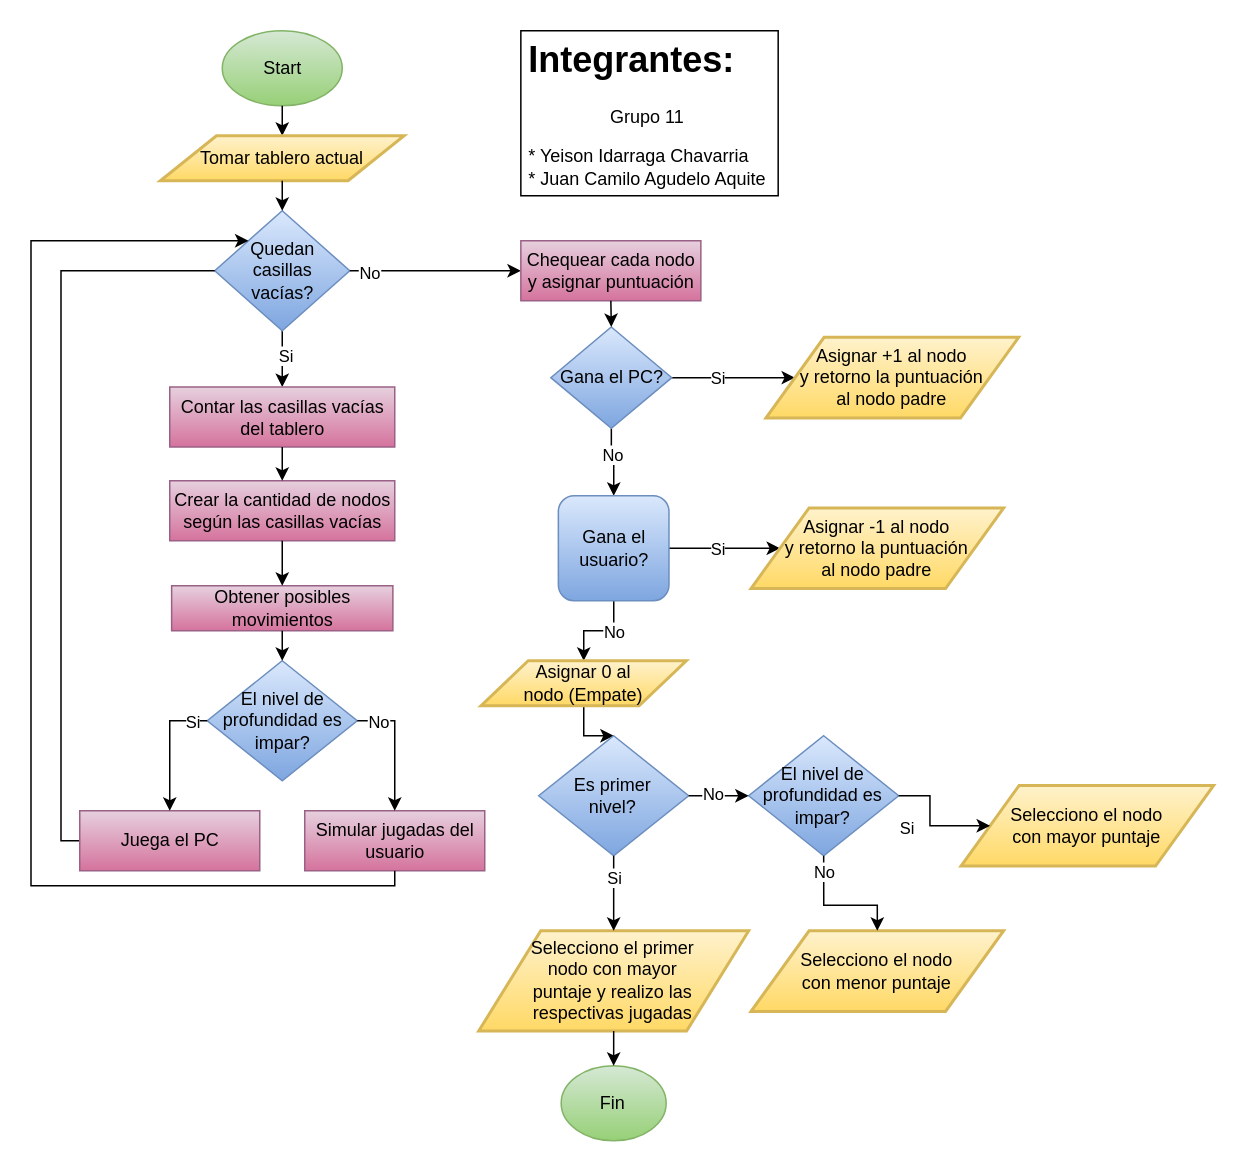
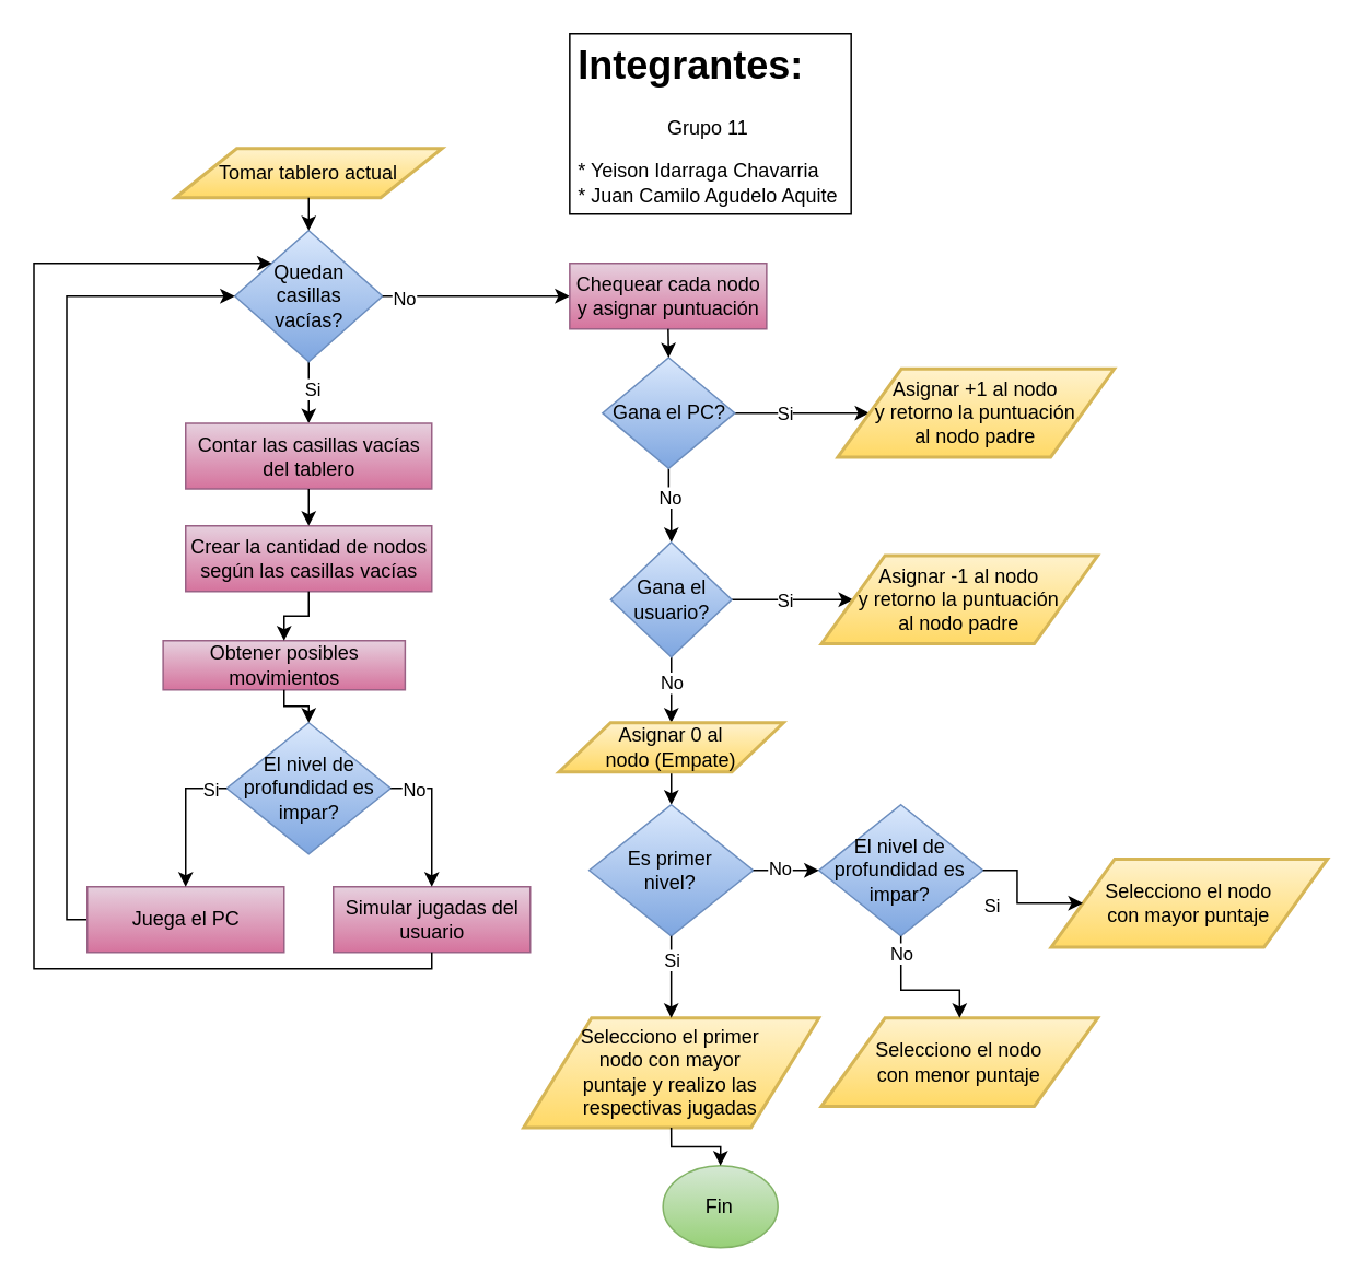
  <mxCell id="0" />
  <mxCell id="1" parent="0" />
- <mxCell id="2" value="Start" style="ellipse;whiteSpace=wrap;html=1;fillColor=#d5e8d4;strokeColor=#82b366;gradientColor=#97d077;rounded=0;" vertex="1" parent="1"><mxGeometry x="147.5" y="20" width="80" height="50" as="geometry" /></mxCell>
  <mxCell id="3" value="" style="edgeStyle=orthogonalEdgeStyle;rounded=0;orthogonalLoop=1;jettySize=auto;html=1;entryX=0.5;entryY=0;entryDx=0;entryDy=0;" edge="1" parent="1" source="5" target="34"><mxGeometry relative="1" as="geometry" /></mxCell>
  <mxCell id="4" value="Si" style="edgeLabel;html=1;align=center;verticalAlign=middle;resizable=0;points=[];rounded=0;" connectable="0" vertex="1" parent="3"><mxGeometry x="-0.227" y="2" relative="1" as="geometry"><mxPoint as="offset" /></mxGeometry></mxCell>
  <mxCell id="5" value="Quedan &lt;br&gt;casillas &lt;br&gt;vacías?" style="rhombus;whiteSpace=wrap;html=1;fillColor=#dae8fc;strokeColor=#6c8ebf;gradientColor=#7ea6e0;rounded=0;" vertex="1" parent="1"><mxGeometry x="142.5" y="140" width="90" height="80" as="geometry" /></mxCell>
- <mxCell id="6" value="Obtener posibles movimientos" style="rounded=0;whiteSpace=wrap;html=1;fillColor=#e6d0de;strokeColor=#996185;gradientColor=#d5739d;" vertex="1" parent="1"><mxGeometry x="113.75" y="390" width="147.5" height="30" as="geometry" /></mxCell>
- <mxCell id="7" value="" style="endArrow=none;html=1;rounded=0;edgeStyle=orthogonalEdgeStyle;entryX=0;entryY=0.5;entryDx=0;entryDy=0;exitX=0;exitY=0.5;exitDx=0;exitDy=0;" edge="1" parent="1" source="11" target="5"><mxGeometry width="50" height="50" relative="1" as="geometry"><mxPoint x="110" y="670" as="sourcePoint" /><mxPoint x="-10" y="200" as="targetPoint" /><Array as="points"><mxPoint x="40" y="560" /><mxPoint x="40" y="180" /></Array></mxGeometry></mxCell>
+ <mxCell id="6" value="Obtener posibles movimientos" style="rounded=0;whiteSpace=wrap;html=1;fillColor=#e6d0de;strokeColor=#996185;gradientColor=#d5739d;" vertex="1" parent="1"><mxGeometry x="98.75" y="390" width="147.5" height="30" as="geometry" /></mxCell>
+ <mxCell id="7" value="" style="endArrow=classic;html=1;rounded=0;edgeStyle=orthogonalEdgeStyle;entryX=0;entryY=0.5;entryDx=0;entryDy=0;exitX=0;exitY=0.5;exitDx=0;exitDy=0;" edge="1" parent="1" source="11" target="5"><mxGeometry width="50" height="50" relative="1" as="geometry"><mxPoint x="110" y="670" as="sourcePoint" /><mxPoint x="-10" y="200" as="targetPoint" /><Array as="points"><mxPoint x="40" y="560" /><mxPoint x="40" y="180" /></Array></mxGeometry></mxCell>
  <mxCell id="8" value="El nivel de profundidad es impar?" style="rhombus;whiteSpace=wrap;html=1;fillColor=#dae8fc;strokeColor=#6c8ebf;gradientColor=#7ea6e0;rounded=0;" vertex="1" parent="1"><mxGeometry x="137.5" y="440" width="100" height="80" as="geometry" /></mxCell>
  <mxCell id="9" value="" style="endArrow=classic;html=1;rounded=0;exitX=1;exitY=0.5;exitDx=0;exitDy=0;edgeStyle=orthogonalEdgeStyle;entryX=0;entryY=0.5;entryDx=0;entryDy=0;" edge="1" parent="1" source="5" target="39"><mxGeometry width="50" height="50" relative="1" as="geometry"><mxPoint x="300" y="230" as="sourcePoint" /><mxPoint x="530" y="180" as="targetPoint" /></mxGeometry></mxCell>
  <mxCell id="10" value="No" style="edgeLabel;html=1;align=center;verticalAlign=middle;resizable=0;points=[];" connectable="0" vertex="1" parent="9"><mxGeometry x="-0.768" y="-1" relative="1" as="geometry"><mxPoint as="offset" /></mxGeometry></mxCell>
  <mxCell id="11" value="Juega el PC" style="rounded=0;whiteSpace=wrap;html=1;fillColor=#e6d0de;strokeColor=#996185;gradientColor=#d5739d;" vertex="1" parent="1"><mxGeometry x="52.5" y="540" width="120" height="40" as="geometry" /></mxCell>
  <mxCell id="12" value="Simular jugadas del usuario" style="rounded=0;whiteSpace=wrap;html=1;fillColor=#e6d0de;strokeColor=#996185;gradientColor=#d5739d;" vertex="1" parent="1"><mxGeometry x="202.5" y="540" width="120" height="40" as="geometry" /></mxCell>
  <mxCell id="13" value="" style="endArrow=classic;html=1;rounded=0;exitX=0;exitY=0.5;exitDx=0;exitDy=0;entryX=0.5;entryY=0;entryDx=0;entryDy=0;edgeStyle=orthogonalEdgeStyle;" edge="1" parent="1" source="8" target="11"><mxGeometry width="50" height="50" relative="1" as="geometry"><mxPoint x="62.5" y="530" as="sourcePoint" /><mxPoint x="112.5" y="480" as="targetPoint" /></mxGeometry></mxCell>
  <mxCell id="14" value="Si" style="edgeLabel;html=1;align=center;verticalAlign=middle;resizable=0;points=[];rounded=0;" connectable="0" vertex="1" parent="13"><mxGeometry x="-0.771" y="-3" relative="1" as="geometry"><mxPoint y="3" as="offset" /></mxGeometry></mxCell>
  <mxCell id="15" value="" style="endArrow=classic;html=1;rounded=0;exitX=1;exitY=0.5;exitDx=0;exitDy=0;entryX=0.5;entryY=0;entryDx=0;entryDy=0;edgeStyle=orthogonalEdgeStyle;" edge="1" parent="1" source="8" target="12"><mxGeometry width="50" height="50" relative="1" as="geometry"><mxPoint x="272.5" y="470" as="sourcePoint" /><mxPoint x="212.5" y="548" as="targetPoint" /></mxGeometry></mxCell>
  <mxCell id="16" value="No" style="edgeLabel;html=1;align=center;verticalAlign=middle;resizable=0;points=[];rounded=0;" connectable="0" vertex="1" parent="15"><mxGeometry x="-0.661" y="-3" relative="1" as="geometry"><mxPoint y="-3" as="offset" /></mxGeometry></mxCell>
  <mxCell id="17" value="" style="edgeStyle=orthogonalEdgeStyle;rounded=0;orthogonalLoop=1;jettySize=auto;html=1;entryX=0;entryY=0.5;entryDx=0;entryDy=0;" edge="1" parent="1" source="21" target="23"><mxGeometry relative="1" as="geometry" /></mxCell>
  <mxCell id="18" value="Si" style="edgeLabel;html=1;align=center;verticalAlign=middle;resizable=0;points=[];rounded=0;" connectable="0" vertex="1" parent="17"><mxGeometry x="0.267" relative="1" as="geometry"><mxPoint x="-22" as="offset" /></mxGeometry></mxCell>
  <mxCell id="19" value="" style="edgeStyle=orthogonalEdgeStyle;rounded=0;orthogonalLoop=1;jettySize=auto;html=1;" edge="1" parent="1" source="21" target="28"><mxGeometry relative="1" as="geometry" /></mxCell>
  <mxCell id="20" value="No" style="edgeLabel;html=1;align=center;verticalAlign=middle;resizable=0;points=[];rounded=0;" connectable="0" vertex="1" parent="19"><mxGeometry x="-0.22" y="1" relative="1" as="geometry"><mxPoint as="offset" /></mxGeometry></mxCell>
  <mxCell id="21" value="Gana el PC?" style="rhombus;whiteSpace=wrap;html=1;fillColor=#dae8fc;strokeColor=#6c8ebf;gradientColor=#7ea6e0;rounded=0;" vertex="1" parent="1"><mxGeometry x="366.57" y="217.5" width="80.63" height="67.5" as="geometry" /></mxCell>
  <mxCell id="22" value="" style="endArrow=classic;html=1;rounded=0;edgeStyle=orthogonalEdgeStyle;exitX=0.5;exitY=1;exitDx=0;exitDy=0;entryX=0;entryY=0;entryDx=0;entryDy=0;" edge="1" parent="1" source="12" target="5"><mxGeometry width="50" height="50" relative="1" as="geometry"><mxPoint x="420" y="340" as="sourcePoint" /><mxPoint x="200" y="610" as="targetPoint" /><Array as="points"><mxPoint x="263" y="590" /><mxPoint x="20" y="590" /><mxPoint x="20" y="160" /></Array></mxGeometry></mxCell>
  <mxCell id="23" value="Asignar +1 al nodo&lt;br&gt;y retorno la puntuación &lt;br&gt;al nodo padre" style="shape=parallelogram;html=1;strokeWidth=2;perimeter=parallelogramPerimeter;whiteSpace=wrap;rounded=0;arcSize=12;size=0.23;fillColor=#fff2cc;gradientColor=#ffd966;strokeColor=#d6b656;" vertex="1" parent="1"><mxGeometry x="510" y="224.38" width="168.43" height="53.75" as="geometry" /></mxCell>
  <mxCell id="24" value="" style="edgeStyle=orthogonalEdgeStyle;rounded=0;orthogonalLoop=1;jettySize=auto;html=1;entryX=0;entryY=0.5;entryDx=0;entryDy=0;" edge="1" parent="1" source="28" target="43"><mxGeometry relative="1" as="geometry"><mxPoint x="493.82" y="365" as="targetPoint" /></mxGeometry></mxCell>
  <mxCell id="25" value="Si" style="edgeLabel;html=1;align=center;verticalAlign=middle;resizable=0;points=[];rounded=0;" connectable="0" vertex="1" parent="24"><mxGeometry x="-0.017" y="2" relative="1" as="geometry"><mxPoint x="-4" y="2" as="offset" /></mxGeometry></mxCell>
  <mxCell id="26" value="" style="edgeStyle=orthogonalEdgeStyle;rounded=0;orthogonalLoop=1;jettySize=auto;html=1;" edge="1" parent="1" source="28" target="30"><mxGeometry relative="1" as="geometry" /></mxCell>
  <mxCell id="27" value="No" style="edgeLabel;html=1;align=center;verticalAlign=middle;resizable=0;points=[];rounded=0;" connectable="0" vertex="1" parent="26"><mxGeometry x="-0.525" relative="1" as="geometry"><mxPoint y="6" as="offset" /></mxGeometry></mxCell>
- <mxCell id="28" value="Gana el usuario?" style="whiteSpace=wrap;html=1;fillColor=#dae8fc;strokeColor=#6c8ebf;gradientColor=#7ea6e0;rounded=1;" vertex="1" parent="1"><mxGeometry x="371.57" y="330" width="73.75" height="70" as="geometry" /></mxCell>
+ <mxCell id="28" value="Gana el usuario?" style="rhombus;whiteSpace=wrap;html=1;fillColor=#dae8fc;strokeColor=#6c8ebf;gradientColor=#7ea6e0;rounded=0;" vertex="1" parent="1"><mxGeometry x="371.57" y="330" width="73.75" height="70" as="geometry" /></mxCell>
  <mxCell id="29" value="" style="edgeStyle=orthogonalEdgeStyle;rounded=0;orthogonalLoop=1;jettySize=auto;html=1;entryX=0.5;entryY=0;entryDx=0;entryDy=0;" edge="1" parent="1" source="30" target="47"><mxGeometry relative="1" as="geometry"><mxPoint x="409" y="530" as="targetPoint" /></mxGeometry></mxCell>
- <mxCell id="30" value="Asignar 0 al &lt;br&gt;nodo (Empate)" style="shape=parallelogram;html=1;strokeWidth=2;perimeter=parallelogramPerimeter;whiteSpace=wrap;rounded=0;arcSize=12;size=0.23;fillColor=#fff2cc;gradientColor=#ffd966;strokeColor=#d6b656;" vertex="1" parent="1"><mxGeometry x="320" y="440" width="136.88" height="30" as="geometry" /></mxCell>
- <mxCell id="31" value="Fin" style="ellipse;whiteSpace=wrap;html=1;fillColor=#d5e8d4;strokeColor=#82b366;gradientColor=#97d077;rounded=0;" vertex="1" parent="1"><mxGeometry x="373.45" y="710" width="70" height="50" as="geometry" /></mxCell>
- <mxCell id="32" value="" style="edgeStyle=orthogonalEdgeStyle;rounded=0;orthogonalLoop=1;jettySize=auto;html=1;entryX=0.5;entryY=0;entryDx=0;entryDy=0;exitX=0.5;exitY=1;exitDx=0;exitDy=0;" edge="1" parent="1" source="2" target="33"><mxGeometry relative="1" as="geometry"><mxPoint x="197.5" y="50" as="sourcePoint" /><mxPoint x="187.5" y="10" as="targetPoint" /></mxGeometry></mxCell>
+ <mxCell id="30" value="Asignar 0 al &lt;br&gt;nodo (Empate)" style="shape=parallelogram;html=1;strokeWidth=2;perimeter=parallelogramPerimeter;whiteSpace=wrap;rounded=0;arcSize=12;size=0.23;fillColor=#fff2cc;gradientColor=#ffd966;strokeColor=#d6b656;" vertex="1" parent="1"><mxGeometry x="340" y="440" width="136.88" height="30" as="geometry" /></mxCell>
+ <mxCell id="31" value="Fin" style="ellipse;whiteSpace=wrap;html=1;fillColor=#d5e8d4;strokeColor=#82b366;gradientColor=#97d077;rounded=0;" vertex="1" parent="1"><mxGeometry x="403.45" y="710" width="70" height="50" as="geometry" /></mxCell>
  <mxCell id="33" value="Tomar tablero actual" style="shape=parallelogram;html=1;strokeWidth=2;perimeter=parallelogramPerimeter;whiteSpace=wrap;rounded=0;arcSize=12;size=0.23;fillColor=#fff2cc;gradientColor=#ffd966;strokeColor=#d6b656;" vertex="1" parent="1"><mxGeometry x="106.25" y="90" width="162.5" height="30" as="geometry" /></mxCell>
  <mxCell id="34" value="Contar las casillas vacías del tablero" style="rounded=0;whiteSpace=wrap;html=1;fillColor=#e6d0de;strokeColor=#996185;gradientColor=#d5739d;" vertex="1" parent="1"><mxGeometry x="112.5" y="257.5" width="150" height="40" as="geometry" /></mxCell>
  <mxCell id="35" value="" style="edgeStyle=orthogonalEdgeStyle;rounded=0;orthogonalLoop=1;jettySize=auto;html=1;exitX=0.5;exitY=1;exitDx=0;exitDy=0;entryX=0.5;entryY=0;entryDx=0;entryDy=0;" edge="1" parent="1" source="33" target="5"><mxGeometry relative="1" as="geometry"><mxPoint x="200" y="40" as="sourcePoint" /><mxPoint x="490" y="90" as="targetPoint" /></mxGeometry></mxCell>
  <mxCell id="36" value="Crear la cantidad de nodos según las casillas vacías" style="rounded=0;whiteSpace=wrap;html=1;fillColor=#e6d0de;strokeColor=#996185;gradientColor=#d5739d;" vertex="1" parent="1"><mxGeometry x="112.5" y="320" width="150" height="40" as="geometry" /></mxCell>
  <mxCell id="37" value="" style="endArrow=classic;html=1;rounded=0;exitX=0.5;exitY=1;exitDx=0;exitDy=0;entryX=0.5;entryY=0;entryDx=0;entryDy=0;edgeStyle=orthogonalEdgeStyle;" edge="1" parent="1" source="34" target="36"><mxGeometry width="50" height="50" relative="1" as="geometry"><mxPoint x="232.5" y="235" as="sourcePoint" /><mxPoint x="487.5" y="245" as="targetPoint" /></mxGeometry></mxCell>
  <mxCell id="38" value="" style="endArrow=classic;html=1;rounded=0;entryX=0.5;entryY=0;entryDx=0;entryDy=0;edgeStyle=orthogonalEdgeStyle;exitX=0.5;exitY=1;exitDx=0;exitDy=0;" edge="1" parent="1" source="6" target="8"><mxGeometry width="50" height="50" relative="1" as="geometry"><mxPoint x="260" y="410" as="sourcePoint" /><mxPoint x="397.5" y="490" as="targetPoint" /></mxGeometry></mxCell>
  <mxCell id="39" value="Chequear cada nodo y asignar puntuación" style="rounded=0;whiteSpace=wrap;html=1;fillColor=#e6d0de;strokeColor=#996185;gradientColor=#d5739d;" vertex="1" parent="1"><mxGeometry x="346.57" y="160" width="120" height="40" as="geometry" /></mxCell>
  <mxCell id="40" value="" style="endArrow=classic;html=1;rounded=0;edgeStyle=orthogonalEdgeStyle;exitX=0.5;exitY=1;exitDx=0;exitDy=0;entryX=0.5;entryY=0;entryDx=0;entryDy=0;" edge="1" parent="1" source="39" target="21"><mxGeometry width="50" height="50" relative="1" as="geometry"><mxPoint x="249.57" y="540" as="sourcePoint" /><mxPoint x="206.57" y="640" as="targetPoint" /></mxGeometry></mxCell>
  <mxCell id="41" value="" style="endArrow=classic;html=1;rounded=0;edgeStyle=orthogonalEdgeStyle;exitX=0.5;exitY=1;exitDx=0;exitDy=0;entryX=0.5;entryY=0;entryDx=0;entryDy=0;" edge="1" parent="1" source="36" target="6"><mxGeometry width="50" height="50" relative="1" as="geometry"><mxPoint x="123" y="590" as="sourcePoint" /><mxPoint x="80" y="380" as="targetPoint" /></mxGeometry></mxCell>
  <mxCell id="42" value="El nivel de profundidad es impar?" style="rhombus;whiteSpace=wrap;html=1;fillColor=#dae8fc;strokeColor=#6c8ebf;gradientColor=#7ea6e0;rounded=0;" vertex="1" parent="1"><mxGeometry x="498.45" y="489.99" width="100" height="80" as="geometry" /></mxCell>
  <mxCell id="43" value="Asignar -1 al nodo&lt;br&gt;y retorno la puntuación &lt;br&gt;al nodo padre" style="shape=parallelogram;html=1;strokeWidth=2;perimeter=parallelogramPerimeter;whiteSpace=wrap;rounded=0;arcSize=12;size=0.23;fillColor=#fff2cc;gradientColor=#ffd966;strokeColor=#d6b656;" vertex="1" parent="1"><mxGeometry x="500" y="338.13" width="168.43" height="53.75" as="geometry" /></mxCell>
  <mxCell id="44" value="Selecciono el nodo &lt;br&gt;con mayor puntaje" style="shape=parallelogram;html=1;strokeWidth=2;perimeter=parallelogramPerimeter;whiteSpace=wrap;rounded=0;arcSize=12;size=0.23;fillColor=#fff2cc;gradientColor=#ffd966;strokeColor=#d6b656;" vertex="1" parent="1"><mxGeometry x="640" y="523.13" width="168.43" height="53.75" as="geometry" /></mxCell>
  <mxCell id="45" value="" style="edgeStyle=orthogonalEdgeStyle;rounded=0;orthogonalLoop=1;jettySize=auto;html=1;entryX=0;entryY=0.5;entryDx=0;entryDy=0;exitX=1;exitY=0.5;exitDx=0;exitDy=0;" edge="1" parent="1" source="42" target="44"><mxGeometry relative="1" as="geometry"><mxPoint x="756.55" y="445" as="sourcePoint" /><mxPoint x="830.55" y="445" as="targetPoint" /></mxGeometry></mxCell>
  <mxCell id="46" value="Si" style="edgeLabel;html=1;align=center;verticalAlign=middle;resizable=0;points=[];rounded=0;" connectable="0" vertex="1" parent="45"><mxGeometry x="-0.017" y="2" relative="1" as="geometry"><mxPoint x="-18" y="2" as="offset" /></mxGeometry></mxCell>
  <mxCell id="47" value="Es primer &lt;br&gt;nivel?" style="rhombus;whiteSpace=wrap;html=1;fillColor=#dae8fc;strokeColor=#6c8ebf;gradientColor=#7ea6e0;rounded=0;" vertex="1" parent="1"><mxGeometry x="358.45" y="490" width="100" height="80" as="geometry" /></mxCell>
  <mxCell id="48" value="Selecciono el primer &lt;br&gt;nodo con mayor &lt;br&gt;puntaje y realizo las &lt;br&gt;respectivas jugadas" style="shape=parallelogram;html=1;strokeWidth=2;perimeter=parallelogramPerimeter;whiteSpace=wrap;rounded=0;arcSize=12;size=0.23;fillColor=#fff2cc;gradientColor=#ffd966;strokeColor=#d6b656;" vertex="1" parent="1"><mxGeometry x="318.45" y="620" width="180" height="66.88" as="geometry" /></mxCell>
  <mxCell id="49" value="" style="edgeStyle=orthogonalEdgeStyle;rounded=0;orthogonalLoop=1;jettySize=auto;html=1;entryX=0.5;entryY=0;entryDx=0;entryDy=0;exitX=0.5;exitY=1;exitDx=0;exitDy=0;" edge="1" parent="1" source="47" target="48"><mxGeometry relative="1" as="geometry"><mxPoint x="468" y="630" as="sourcePoint" /><mxPoint x="408.45" y="613.13" as="targetPoint" /></mxGeometry></mxCell>
  <mxCell id="50" value="Si" style="edgeLabel;html=1;align=center;verticalAlign=middle;resizable=0;points=[];rounded=0;" connectable="0" vertex="1" parent="49"><mxGeometry x="-0.017" y="2" relative="1" as="geometry"><mxPoint x="-2" y="-11" as="offset" /></mxGeometry></mxCell>
  <mxCell id="51" value="" style="edgeStyle=orthogonalEdgeStyle;rounded=0;orthogonalLoop=1;jettySize=auto;html=1;exitX=1;exitY=0.5;exitDx=0;exitDy=0;entryX=0;entryY=0.5;entryDx=0;entryDy=0;" edge="1" parent="1" source="47" target="42"><mxGeometry relative="1" as="geometry"><mxPoint x="476.88" y="710" as="sourcePoint" /><mxPoint x="409" y="600" as="targetPoint" /></mxGeometry></mxCell>
  <mxCell id="52" value="No" style="edgeLabel;html=1;align=center;verticalAlign=middle;resizable=0;points=[];rounded=0;" connectable="0" vertex="1" parent="51"><mxGeometry x="-0.22" y="1" relative="1" as="geometry"><mxPoint as="offset" /></mxGeometry></mxCell>
  <mxCell id="53" value="Selecciono el nodo &lt;br&gt;con menor puntaje" style="shape=parallelogram;html=1;strokeWidth=2;perimeter=parallelogramPerimeter;whiteSpace=wrap;rounded=0;arcSize=12;size=0.23;fillColor=#fff2cc;gradientColor=#ffd966;strokeColor=#d6b656;" vertex="1" parent="1"><mxGeometry x="500" y="620" width="168.43" height="53.75" as="geometry" /></mxCell>
  <mxCell id="54" value="" style="edgeStyle=orthogonalEdgeStyle;rounded=0;orthogonalLoop=1;jettySize=auto;html=1;exitX=0.5;exitY=1;exitDx=0;exitDy=0;entryX=0.5;entryY=0;entryDx=0;entryDy=0;" edge="1" parent="1" source="42" target="53"><mxGeometry relative="1" as="geometry"><mxPoint x="719.55" y="570" as="sourcePoint" /><mxPoint x="719.55" y="610" as="targetPoint" /><Array as="points"><mxPoint x="548" y="603" /><mxPoint x="584" y="603" /></Array></mxGeometry></mxCell>
  <mxCell id="55" value="No" style="edgeLabel;html=1;align=center;verticalAlign=middle;resizable=0;points=[];rounded=0;" connectable="0" vertex="1" parent="54"><mxGeometry x="-0.22" y="1" relative="1" as="geometry"><mxPoint y="-22" as="offset" /></mxGeometry></mxCell>
  <mxCell id="56" value="" style="endArrow=classic;html=1;rounded=0;edgeStyle=orthogonalEdgeStyle;exitX=0.5;exitY=1;exitDx=0;exitDy=0;entryX=0.5;entryY=0;entryDx=0;entryDy=0;" edge="1" parent="1" source="48" target="31"><mxGeometry width="50" height="50" relative="1" as="geometry"><mxPoint x="408.45" y="680.01" as="sourcePoint" /><mxPoint x="498.45" y="730" as="targetPoint" /></mxGeometry></mxCell>
  <mxCell id="57" value="&lt;h1&gt;Integrantes:&lt;/h1&gt;&lt;div style=&quot;text-align: center;&quot;&gt;Grupo 11&lt;/div&gt;&lt;p&gt;* Yeison Idarraga Chavarria&lt;br&gt;&lt;span style=&quot;background-color: initial;&quot;&gt;* Juan Camilo Agudelo Aquite&lt;/span&gt;&lt;/p&gt;" style="text;html=1;strokeColor=default;fillColor=none;spacing=5;spacingTop=-20;whiteSpace=wrap;overflow=hidden;rounded=0;" vertex="1" parent="1"><mxGeometry x="346.57" y="20" width="171.55" height="110" as="geometry" /></mxCell>
